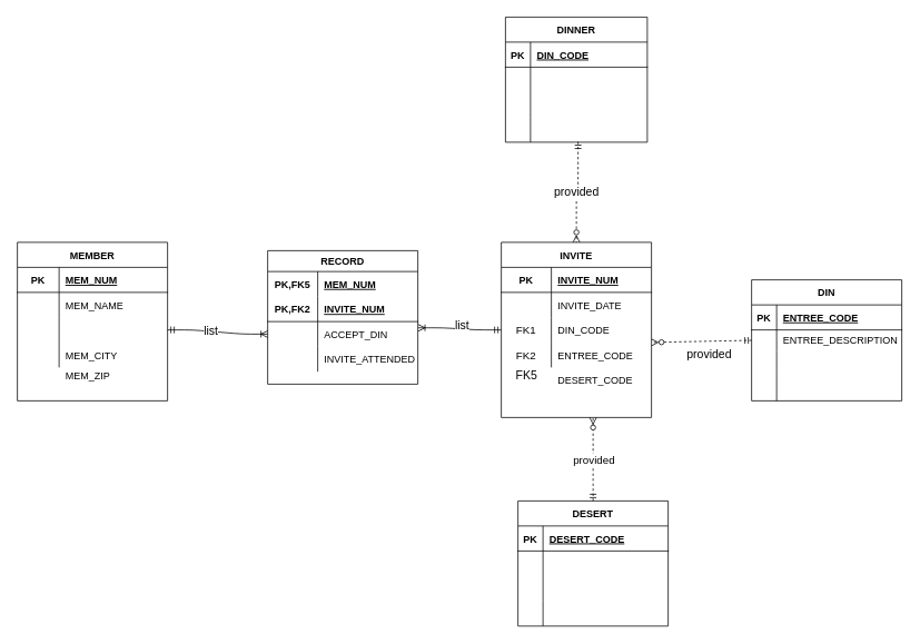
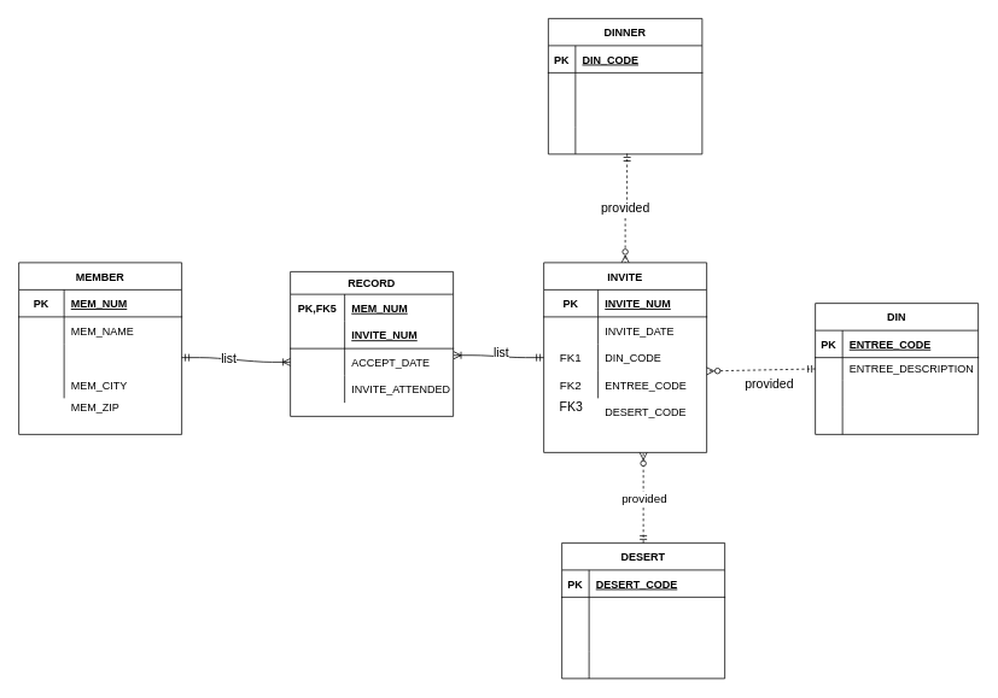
  <mxCell id="0" />
  <mxCell id="1" parent="0" />
  <mxCell id="2" value="MEMBER" style="shape=table;startSize=30;container=1;collapsible=1;childLayout=tableLayout;fixedRows=1;rowLines=0;fontStyle=1;align=center;resizeLast=1;" vertex="1" parent="1"><mxGeometry x="20" y="290" width="180" height="190" as="geometry" /></mxCell>
  <mxCell id="3" value="" style="shape=partialRectangle;collapsible=0;dropTarget=0;pointerEvents=0;fillColor=none;top=0;left=0;bottom=1;right=0;points=[[0,0.5],[1,0.5]];portConstraint=eastwest;" vertex="1" parent="2"><mxGeometry y="30" width="180" height="30" as="geometry" /></mxCell>
  <mxCell id="4" value="PK" style="shape=partialRectangle;connectable=0;fillColor=none;top=0;left=0;bottom=0;right=0;fontStyle=1;overflow=hidden;" vertex="1" parent="3"><mxGeometry width="50" height="30" as="geometry" /></mxCell>
  <mxCell id="5" value="MEM_NUM" style="shape=partialRectangle;connectable=0;fillColor=none;top=0;left=0;bottom=0;right=0;align=left;spacingLeft=6;fontStyle=5;overflow=hidden;" vertex="1" parent="3"><mxGeometry x="50" width="130" height="30" as="geometry" /></mxCell>
  <mxCell id="6" value="" style="shape=partialRectangle;collapsible=0;dropTarget=0;pointerEvents=0;fillColor=none;top=0;left=0;bottom=0;right=0;points=[[0,0.5],[1,0.5]];portConstraint=eastwest;" vertex="1" parent="2"><mxGeometry y="60" width="180" height="30" as="geometry" /></mxCell>
  <mxCell id="7" value="" style="shape=partialRectangle;connectable=0;fillColor=none;top=0;left=0;bottom=0;right=0;editable=1;overflow=hidden;" vertex="1" parent="6"><mxGeometry width="50" height="30" as="geometry" /></mxCell>
  <mxCell id="8" value="MEM_NAME" style="shape=partialRectangle;connectable=0;fillColor=none;top=0;left=0;bottom=0;right=0;align=left;spacingLeft=6;overflow=hidden;" vertex="1" parent="6"><mxGeometry x="50" width="130" height="30" as="geometry" /></mxCell>
  <mxCell id="9" value="" style="shape=partialRectangle;collapsible=0;dropTarget=0;pointerEvents=0;fillColor=none;top=0;left=0;bottom=0;right=0;points=[[0,0.5],[1,0.5]];portConstraint=eastwest;" vertex="1" parent="2"><mxGeometry y="90" width="180" height="30" as="geometry" /></mxCell>
  <mxCell id="10" value="" style="shape=partialRectangle;connectable=0;fillColor=none;top=0;left=0;bottom=0;right=0;editable=1;overflow=hidden;" vertex="1" parent="9"><mxGeometry width="50" height="30" as="geometry" /></mxCell>
  <mxCell id="11" value="" style="shape=partialRectangle;collapsible=0;dropTarget=0;pointerEvents=0;fillColor=none;top=0;left=0;bottom=0;right=0;points=[[0,0.5],[1,0.5]];portConstraint=eastwest;" vertex="1" parent="2"><mxGeometry y="120" width="180" height="30" as="geometry" /></mxCell>
  <mxCell id="12" value="" style="shape=partialRectangle;connectable=0;fillColor=none;top=0;left=0;bottom=0;right=0;editable=1;overflow=hidden;" vertex="1" parent="11"><mxGeometry width="50" height="30" as="geometry" /></mxCell>
  <mxCell id="13" value="MEM_CITY" style="shape=partialRectangle;connectable=0;fillColor=none;top=0;left=0;bottom=0;right=0;align=left;spacingLeft=6;overflow=hidden;" vertex="1" parent="11"><mxGeometry x="50" width="130" height="30" as="geometry" /></mxCell>
  <mxCell id="14" value="MEM_ZIP" style="shape=partialRectangle;connectable=0;fillColor=none;top=0;left=0;bottom=0;right=0;align=left;spacingLeft=6;overflow=hidden;" vertex="1" parent="1"><mxGeometry x="70" y="435" width="130" height="30" as="geometry" /></mxCell>
  <mxCell id="15" value="RECORD" style="shape=table;startSize=25;container=1;collapsible=1;childLayout=tableLayout;fixedRows=1;rowLines=0;fontStyle=1;align=center;resizeLast=1;" vertex="1" parent="1"><mxGeometry x="320" y="300" width="180" height="160" as="geometry" /></mxCell>
  <mxCell id="16" value="" style="shape=partialRectangle;collapsible=0;dropTarget=0;pointerEvents=0;fillColor=none;top=0;left=0;bottom=0;right=0;points=[[0,0.5],[1,0.5]];portConstraint=eastwest;" vertex="1" parent="15"><mxGeometry y="25" width="180" height="30" as="geometry" /></mxCell>
  <mxCell id="17" value="PK,FK5" style="shape=partialRectangle;connectable=0;fillColor=none;top=0;left=0;bottom=0;right=0;fontStyle=1;overflow=hidden;" vertex="1" parent="16"><mxGeometry width="60" height="30" as="geometry" /></mxCell>
  <mxCell id="18" value="MEM_NUM" style="shape=partialRectangle;connectable=0;fillColor=none;top=0;left=0;bottom=0;right=0;align=left;spacingLeft=6;fontStyle=5;overflow=hidden;" vertex="1" parent="16"><mxGeometry x="60" width="120" height="30" as="geometry" /></mxCell>
  <mxCell id="19" value="" style="shape=partialRectangle;collapsible=0;dropTarget=0;pointerEvents=0;fillColor=none;top=0;left=0;bottom=1;right=0;points=[[0,0.5],[1,0.5]];portConstraint=eastwest;" vertex="1" parent="15"><mxGeometry y="55" width="180" height="30" as="geometry" /></mxCell>
- <mxCell id="20" value="PK,FK2" style="shape=partialRectangle;connectable=0;fillColor=none;top=0;left=0;bottom=0;right=0;fontStyle=1;overflow=hidden;" vertex="1" parent="19"><mxGeometry width="60" height="30" as="geometry" /></mxCell>
  <mxCell id="21" value="INVITE_NUM" style="shape=partialRectangle;connectable=0;fillColor=none;top=0;left=0;bottom=0;right=0;align=left;spacingLeft=6;fontStyle=5;overflow=hidden;" vertex="1" parent="19"><mxGeometry x="60" width="120" height="30" as="geometry" /></mxCell>
  <mxCell id="22" value="" style="shape=partialRectangle;collapsible=0;dropTarget=0;pointerEvents=0;fillColor=none;top=0;left=0;bottom=0;right=0;points=[[0,0.5],[1,0.5]];portConstraint=eastwest;" vertex="1" parent="15"><mxGeometry y="85" width="180" height="30" as="geometry" /></mxCell>
  <mxCell id="23" value="" style="shape=partialRectangle;connectable=0;fillColor=none;top=0;left=0;bottom=0;right=0;editable=1;overflow=hidden;" vertex="1" parent="22"><mxGeometry width="60" height="30" as="geometry" /></mxCell>
- <mxCell id="24" value="ACCEPT_DIN" style="shape=partialRectangle;connectable=0;fillColor=none;top=0;left=0;bottom=0;right=0;align=left;spacingLeft=6;overflow=hidden;" vertex="1" parent="22"><mxGeometry x="60" width="120" height="30" as="geometry" /></mxCell>
+ <mxCell id="24" value="ACCEPT_DATE" style="shape=partialRectangle;connectable=0;fillColor=none;top=0;left=0;bottom=0;right=0;align=left;spacingLeft=6;overflow=hidden;" vertex="1" parent="22"><mxGeometry x="60" width="120" height="30" as="geometry" /></mxCell>
  <mxCell id="25" value="" style="shape=partialRectangle;collapsible=0;dropTarget=0;pointerEvents=0;fillColor=none;top=0;left=0;bottom=0;right=0;points=[[0,0.5],[1,0.5]];portConstraint=eastwest;" vertex="1" parent="15"><mxGeometry y="115" width="180" height="30" as="geometry" /></mxCell>
  <mxCell id="26" value="" style="shape=partialRectangle;connectable=0;fillColor=none;top=0;left=0;bottom=0;right=0;editable=1;overflow=hidden;" vertex="1" parent="25"><mxGeometry width="60" height="30" as="geometry" /></mxCell>
  <mxCell id="27" value="INVITE_ATTENDED" style="shape=partialRectangle;connectable=0;fillColor=none;top=0;left=0;bottom=0;right=0;align=left;spacingLeft=6;overflow=hidden;" vertex="1" parent="25"><mxGeometry x="60" width="120" height="30" as="geometry" /></mxCell>
  <mxCell id="28" value="INVITE" style="shape=table;startSize=30;container=1;collapsible=1;childLayout=tableLayout;fixedRows=1;rowLines=0;fontStyle=1;align=center;resizeLast=1;" vertex="1" parent="1"><mxGeometry x="600" y="290" width="180" height="210" as="geometry" /></mxCell>
  <mxCell id="29" value="" style="shape=partialRectangle;collapsible=0;dropTarget=0;pointerEvents=0;fillColor=none;top=0;left=0;bottom=1;right=0;points=[[0,0.5],[1,0.5]];portConstraint=eastwest;" vertex="1" parent="28"><mxGeometry y="30" width="180" height="30" as="geometry" /></mxCell>
  <mxCell id="30" value="PK" style="shape=partialRectangle;connectable=0;fillColor=none;top=0;left=0;bottom=0;right=0;fontStyle=1;overflow=hidden;" vertex="1" parent="29"><mxGeometry width="60" height="30" as="geometry" /></mxCell>
  <mxCell id="31" value="INVITE_NUM" style="shape=partialRectangle;connectable=0;fillColor=none;top=0;left=0;bottom=0;right=0;align=left;spacingLeft=6;fontStyle=5;overflow=hidden;" vertex="1" parent="29"><mxGeometry x="60" width="120" height="30" as="geometry" /></mxCell>
  <mxCell id="32" value="" style="shape=partialRectangle;collapsible=0;dropTarget=0;pointerEvents=0;fillColor=none;top=0;left=0;bottom=0;right=0;points=[[0,0.5],[1,0.5]];portConstraint=eastwest;" vertex="1" parent="28"><mxGeometry y="60" width="180" height="30" as="geometry" /></mxCell>
  <mxCell id="33" value="" style="shape=partialRectangle;connectable=0;fillColor=none;top=0;left=0;bottom=0;right=0;editable=1;overflow=hidden;" vertex="1" parent="32"><mxGeometry width="60" height="30" as="geometry" /></mxCell>
  <mxCell id="34" value="INVITE_DATE" style="shape=partialRectangle;connectable=0;fillColor=none;top=0;left=0;bottom=0;right=0;align=left;spacingLeft=6;overflow=hidden;" vertex="1" parent="32"><mxGeometry x="60" width="120" height="30" as="geometry" /></mxCell>
  <mxCell id="35" value="" style="shape=partialRectangle;collapsible=0;dropTarget=0;pointerEvents=0;fillColor=none;top=0;left=0;bottom=0;right=0;points=[[0,0.5],[1,0.5]];portConstraint=eastwest;" vertex="1" parent="28"><mxGeometry y="90" width="180" height="30" as="geometry" /></mxCell>
  <mxCell id="36" value="FK1" style="shape=partialRectangle;connectable=0;fillColor=none;top=0;left=0;bottom=0;right=0;editable=1;overflow=hidden;fontSize=13;" vertex="1" parent="35"><mxGeometry width="60" height="30" as="geometry" /></mxCell>
  <mxCell id="37" value="DIN_CODE" style="shape=partialRectangle;connectable=0;fillColor=none;top=0;left=0;bottom=0;right=0;align=left;spacingLeft=6;overflow=hidden;" vertex="1" parent="35"><mxGeometry x="60" width="120" height="30" as="geometry" /></mxCell>
  <mxCell id="38" value="" style="shape=partialRectangle;collapsible=0;dropTarget=0;pointerEvents=0;fillColor=none;top=0;left=0;bottom=0;right=0;points=[[0,0.5],[1,0.5]];portConstraint=eastwest;" vertex="1" parent="28"><mxGeometry y="120" width="180" height="30" as="geometry" /></mxCell>
  <mxCell id="39" value="FK2" style="shape=partialRectangle;connectable=0;fillColor=none;top=0;left=0;bottom=0;right=0;editable=1;overflow=hidden;fontSize=13;" vertex="1" parent="38"><mxGeometry width="60" height="30" as="geometry" /></mxCell>
  <mxCell id="40" value="ENTREE_CODE" style="shape=partialRectangle;connectable=0;fillColor=none;top=0;left=0;bottom=0;right=0;align=left;spacingLeft=6;overflow=hidden;" vertex="1" parent="38"><mxGeometry x="60" width="120" height="30" as="geometry" /></mxCell>
  <mxCell id="41" value="DESERT_CODE" style="shape=partialRectangle;connectable=0;fillColor=none;top=0;left=0;bottom=0;right=0;align=left;spacingLeft=6;overflow=hidden;" vertex="1" parent="1"><mxGeometry x="660" y="440" width="120" height="30" as="geometry" /></mxCell>
  <mxCell id="42" value="DINNER" style="shape=table;startSize=30;container=1;collapsible=1;childLayout=tableLayout;fixedRows=1;rowLines=0;fontStyle=1;align=center;resizeLast=1;" vertex="1" parent="1"><mxGeometry x="605" y="20" width="170" height="150" as="geometry" /></mxCell>
  <mxCell id="43" value="" style="shape=partialRectangle;collapsible=0;dropTarget=0;pointerEvents=0;fillColor=none;top=0;left=0;bottom=1;right=0;points=[[0,0.5],[1,0.5]];portConstraint=eastwest;" vertex="1" parent="42"><mxGeometry y="30" width="170" height="30" as="geometry" /></mxCell>
  <mxCell id="44" value="PK" style="shape=partialRectangle;connectable=0;fillColor=none;top=0;left=0;bottom=0;right=0;fontStyle=1;overflow=hidden;" vertex="1" parent="43"><mxGeometry width="30" height="30" as="geometry" /></mxCell>
  <mxCell id="45" value="DIN_CODE" style="shape=partialRectangle;connectable=0;fillColor=none;top=0;left=0;bottom=0;right=0;align=left;spacingLeft=6;fontStyle=5;overflow=hidden;" vertex="1" parent="43"><mxGeometry x="30" width="140" height="30" as="geometry" /></mxCell>
  <mxCell id="46" value="" style="shape=partialRectangle;collapsible=0;dropTarget=0;pointerEvents=0;fillColor=none;top=0;left=0;bottom=0;right=0;points=[[0,0.5],[1,0.5]];portConstraint=eastwest;" vertex="1" parent="42"><mxGeometry y="60" width="170" height="30" as="geometry" /></mxCell>
  <mxCell id="47" value="" style="shape=partialRectangle;connectable=0;fillColor=none;top=0;left=0;bottom=0;right=0;editable=1;overflow=hidden;" vertex="1" parent="46"><mxGeometry width="30" height="30" as="geometry" /></mxCell>
  <mxCell id="48" value="" style="shape=partialRectangle;collapsible=0;dropTarget=0;pointerEvents=0;fillColor=none;top=0;left=0;bottom=0;right=0;points=[[0,0.5],[1,0.5]];portConstraint=eastwest;" vertex="1" parent="42"><mxGeometry y="90" width="170" height="30" as="geometry" /></mxCell>
  <mxCell id="49" value="" style="shape=partialRectangle;connectable=0;fillColor=none;top=0;left=0;bottom=0;right=0;editable=1;overflow=hidden;" vertex="1" parent="48"><mxGeometry width="30" height="30" as="geometry" /></mxCell>
  <mxCell id="50" value="" style="shape=partialRectangle;connectable=0;fillColor=none;top=0;left=0;bottom=0;right=0;align=left;spacingLeft=6;overflow=hidden;" vertex="1" parent="48"><mxGeometry x="30" width="140" height="30" as="geometry" /></mxCell>
  <mxCell id="51" value="" style="shape=partialRectangle;collapsible=0;dropTarget=0;pointerEvents=0;fillColor=none;top=0;left=0;bottom=0;right=0;points=[[0,0.5],[1,0.5]];portConstraint=eastwest;" vertex="1" parent="42"><mxGeometry y="120" width="170" height="30" as="geometry" /></mxCell>
  <mxCell id="52" value="" style="shape=partialRectangle;connectable=0;fillColor=none;top=0;left=0;bottom=0;right=0;editable=1;overflow=hidden;" vertex="1" parent="51"><mxGeometry width="30" height="30" as="geometry" /></mxCell>
  <mxCell id="53" value="" style="shape=partialRectangle;connectable=0;fillColor=none;top=0;left=0;bottom=0;right=0;align=left;spacingLeft=6;overflow=hidden;" vertex="1" parent="51"><mxGeometry x="30" width="140" height="30" as="geometry" /></mxCell>
  <mxCell id="54" value="DESERT" style="shape=table;startSize=30;container=1;collapsible=1;childLayout=tableLayout;fixedRows=1;rowLines=0;fontStyle=1;align=center;resizeLast=1;" vertex="1" parent="1"><mxGeometry x="620" y="600" width="180" height="150.0" as="geometry" /></mxCell>
  <mxCell id="55" value="" style="shape=partialRectangle;collapsible=0;dropTarget=0;pointerEvents=0;fillColor=none;top=0;left=0;bottom=1;right=0;points=[[0,0.5],[1,0.5]];portConstraint=eastwest;" vertex="1" parent="54"><mxGeometry y="30" width="180" height="30" as="geometry" /></mxCell>
  <mxCell id="56" value="PK" style="shape=partialRectangle;connectable=0;fillColor=none;top=0;left=0;bottom=0;right=0;fontStyle=1;overflow=hidden;" vertex="1" parent="55"><mxGeometry width="30" height="30" as="geometry" /></mxCell>
  <mxCell id="57" value="DESERT_CODE" style="shape=partialRectangle;connectable=0;fillColor=none;top=0;left=0;bottom=0;right=0;align=left;spacingLeft=6;fontStyle=5;overflow=hidden;" vertex="1" parent="55"><mxGeometry x="30" width="150" height="30" as="geometry" /></mxCell>
  <mxCell id="58" value="" style="shape=partialRectangle;collapsible=0;dropTarget=0;pointerEvents=0;fillColor=none;top=0;left=0;bottom=0;right=0;points=[[0,0.5],[1,0.5]];portConstraint=eastwest;" vertex="1" parent="54"><mxGeometry y="60" width="180" height="30" as="geometry" /></mxCell>
  <mxCell id="59" value="" style="shape=partialRectangle;connectable=0;fillColor=none;top=0;left=0;bottom=0;right=0;editable=1;overflow=hidden;" vertex="1" parent="58"><mxGeometry width="30" height="30" as="geometry" /></mxCell>
  <mxCell id="60" value="" style="shape=partialRectangle;collapsible=0;dropTarget=0;pointerEvents=0;fillColor=none;top=0;left=0;bottom=0;right=0;points=[[0,0.5],[1,0.5]];portConstraint=eastwest;" vertex="1" parent="54"><mxGeometry y="90" width="180" height="30" as="geometry" /></mxCell>
  <mxCell id="61" value="" style="shape=partialRectangle;connectable=0;fillColor=none;top=0;left=0;bottom=0;right=0;editable=1;overflow=hidden;" vertex="1" parent="60"><mxGeometry width="30" height="30" as="geometry" /></mxCell>
  <mxCell id="62" value="" style="shape=partialRectangle;connectable=0;fillColor=none;top=0;left=0;bottom=0;right=0;align=left;spacingLeft=6;overflow=hidden;" vertex="1" parent="60"><mxGeometry x="30" width="150" height="30" as="geometry" /></mxCell>
  <mxCell id="63" value="" style="shape=partialRectangle;collapsible=0;dropTarget=0;pointerEvents=0;fillColor=none;top=0;left=0;bottom=0;right=0;points=[[0,0.5],[1,0.5]];portConstraint=eastwest;" vertex="1" parent="54"><mxGeometry y="120" width="180" height="30" as="geometry" /></mxCell>
  <mxCell id="64" value="" style="shape=partialRectangle;connectable=0;fillColor=none;top=0;left=0;bottom=0;right=0;editable=1;overflow=hidden;" vertex="1" parent="63"><mxGeometry width="30" height="30" as="geometry" /></mxCell>
  <mxCell id="65" value="" style="shape=partialRectangle;connectable=0;fillColor=none;top=0;left=0;bottom=0;right=0;align=left;spacingLeft=6;overflow=hidden;" vertex="1" parent="63"><mxGeometry x="30" width="150" height="30" as="geometry" /></mxCell>
  <mxCell id="66" value="DIN" style="shape=table;startSize=30;container=1;collapsible=1;childLayout=tableLayout;fixedRows=1;rowLines=0;fontStyle=1;align=center;resizeLast=1;" vertex="1" parent="1"><mxGeometry x="900" y="335" width="180" height="145.0" as="geometry" /></mxCell>
  <mxCell id="67" value="" style="shape=partialRectangle;collapsible=0;dropTarget=0;pointerEvents=0;fillColor=none;top=0;left=0;bottom=1;right=0;points=[[0,0.5],[1,0.5]];portConstraint=eastwest;" vertex="1" parent="66"><mxGeometry y="30" width="180" height="30" as="geometry" /></mxCell>
  <mxCell id="68" value="PK" style="shape=partialRectangle;connectable=0;fillColor=none;top=0;left=0;bottom=0;right=0;fontStyle=1;overflow=hidden;" vertex="1" parent="67"><mxGeometry width="30" height="30" as="geometry" /></mxCell>
  <mxCell id="69" value="ENTREE_CODE" style="shape=partialRectangle;connectable=0;fillColor=none;top=0;left=0;bottom=0;right=0;align=left;spacingLeft=6;fontStyle=5;overflow=hidden;" vertex="1" parent="67"><mxGeometry x="30" width="150" height="30" as="geometry" /></mxCell>
  <mxCell id="70" value="" style="shape=partialRectangle;collapsible=0;dropTarget=0;pointerEvents=0;fillColor=none;top=0;left=0;bottom=0;right=0;points=[[0,0.5],[1,0.5]];portConstraint=eastwest;" vertex="1" parent="66"><mxGeometry y="60" width="180" height="25" as="geometry" /></mxCell>
  <mxCell id="71" value="" style="shape=partialRectangle;connectable=0;fillColor=none;top=0;left=0;bottom=0;right=0;editable=1;overflow=hidden;" vertex="1" parent="70"><mxGeometry width="30" height="25" as="geometry" /></mxCell>
  <mxCell id="72" value="ENTREE_DESCRIPTION" style="shape=partialRectangle;connectable=0;fillColor=none;top=0;left=0;bottom=0;right=0;align=left;spacingLeft=6;overflow=hidden;" vertex="1" parent="70"><mxGeometry x="30" width="150" height="25" as="geometry" /></mxCell>
  <mxCell id="73" value="" style="shape=partialRectangle;collapsible=0;dropTarget=0;pointerEvents=0;fillColor=none;top=0;left=0;bottom=0;right=0;points=[[0,0.5],[1,0.5]];portConstraint=eastwest;" vertex="1" parent="66"><mxGeometry y="85" width="180" height="30" as="geometry" /></mxCell>
  <mxCell id="74" value="" style="shape=partialRectangle;connectable=0;fillColor=none;top=0;left=0;bottom=0;right=0;editable=1;overflow=hidden;" vertex="1" parent="73"><mxGeometry width="30" height="30" as="geometry" /></mxCell>
  <mxCell id="75" value="" style="shape=partialRectangle;connectable=0;fillColor=none;top=0;left=0;bottom=0;right=0;align=left;spacingLeft=6;overflow=hidden;" vertex="1" parent="73"><mxGeometry x="30" width="150" height="30" as="geometry" /></mxCell>
  <mxCell id="76" value="" style="shape=partialRectangle;collapsible=0;dropTarget=0;pointerEvents=0;fillColor=none;top=0;left=0;bottom=0;right=0;points=[[0,0.5],[1,0.5]];portConstraint=eastwest;" vertex="1" parent="66"><mxGeometry y="115" width="180" height="30" as="geometry" /></mxCell>
  <mxCell id="77" value="" style="shape=partialRectangle;connectable=0;fillColor=none;top=0;left=0;bottom=0;right=0;editable=1;overflow=hidden;" vertex="1" parent="76"><mxGeometry width="30" height="30" as="geometry" /></mxCell>
  <mxCell id="78" value="" style="shape=partialRectangle;connectable=0;fillColor=none;top=0;left=0;bottom=0;right=0;align=left;spacingLeft=6;overflow=hidden;" vertex="1" parent="76"><mxGeometry x="30" width="150" height="30" as="geometry" /></mxCell>
  <mxCell id="79" value="" style="edgeStyle=entityRelationEdgeStyle;fontSize=12;html=1;endArrow=ERoneToMany;startArrow=ERmandOne;entryX=0;entryY=0.5;entryDx=0;entryDy=0;exitX=1;exitY=0.5;exitDx=0;exitDy=0;endFill=0;" edge="1" parent="1" source="9" target="22"><mxGeometry width="100" height="100" relative="1" as="geometry"><mxPoint x="190" y="565" as="sourcePoint" /><mxPoint x="290" y="465" as="targetPoint" /></mxGeometry></mxCell>
  <mxCell id="80" value="list" style="edgeLabel;html=1;align=center;verticalAlign=middle;resizable=0;points=[];fontSize=14;" vertex="1" connectable="0" parent="79"><mxGeometry x="-0.17" y="1" relative="1" as="geometry"><mxPoint x="1" as="offset" /></mxGeometry></mxCell>
  <mxCell id="81" value="" style="edgeStyle=entityRelationEdgeStyle;fontSize=12;html=1;endArrow=ERoneToMany;startArrow=ERmandOne;entryX=1.003;entryY=0.249;entryDx=0;entryDy=0;exitX=0;exitY=0.5;exitDx=0;exitDy=0;endFill=0;entryPerimeter=0;" edge="1" parent="1" source="35" target="22"><mxGeometry width="100" height="100" relative="1" as="geometry"><mxPoint x="460" y="480" as="sourcePoint" /><mxPoint x="600" y="485" as="targetPoint" /></mxGeometry></mxCell>
  <mxCell id="82" value="list" style="edgeLabel;html=1;align=center;verticalAlign=middle;resizable=0;points=[];fontSize=14;" vertex="1" connectable="0" parent="81"><mxGeometry x="-0.17" y="1" relative="1" as="geometry"><mxPoint x="-6.95" y="-5.61" as="offset" /></mxGeometry></mxCell>
  <mxCell id="83" value="" style="edgeStyle=orthogonalEdgeStyle;fontSize=12;html=1;endArrow=ERzeroToMany;startArrow=ERmandOne;entryX=0.5;entryY=0;entryDx=0;entryDy=0;exitX=0.512;exitY=0.984;exitDx=0;exitDy=0;exitPerimeter=0;dashed=1;" edge="1" parent="1" source="51" target="28"><mxGeometry width="100" height="100" relative="1" as="geometry"><mxPoint x="695" y="220" as="sourcePoint" /><mxPoint x="600" y="170" as="targetPoint" /></mxGeometry></mxCell>
  <mxCell id="84" value="provided" style="edgeLabel;html=1;align=center;verticalAlign=middle;resizable=0;points=[];fontSize=14;" vertex="1" connectable="0" parent="83"><mxGeometry x="-0.223" y="3" relative="1" as="geometry"><mxPoint x="-5.06" y="12.25" as="offset" /></mxGeometry></mxCell>
  <mxCell id="85" value="" style="fontSize=12;html=1;endArrow=ERzeroToMany;startArrow=ERmandOne;entryX=1;entryY=0;entryDx=0;entryDy=0;dashed=1;exitX=0;exitY=0.5;exitDx=0;exitDy=0;entryPerimeter=0;" edge="1" parent="1" source="70" target="38"><mxGeometry width="100" height="100" relative="1" as="geometry"><mxPoint x="920" y="210" as="sourcePoint" /><mxPoint x="857.94" y="480" as="targetPoint" /></mxGeometry></mxCell>
  <mxCell id="86" value="provided" style="edgeLabel;html=1;align=center;verticalAlign=middle;resizable=0;points=[];fontSize=14;" vertex="1" connectable="0" parent="85"><mxGeometry x="-0.223" y="3" relative="1" as="geometry"><mxPoint x="-5.06" y="12.25" as="offset" /></mxGeometry></mxCell>
  <mxCell id="87" value="&lt;font style=&quot;font-size: 13px&quot;&gt;provided&lt;/font&gt;" style="edgeStyle=orthogonalEdgeStyle;fontSize=12;html=1;endArrow=ERzeroToMany;startArrow=ERmandOne;dashed=1;exitX=0.5;exitY=0;exitDx=0;exitDy=0;" edge="1" parent="1" source="54"><mxGeometry width="100" height="100" relative="1" as="geometry"><mxPoint x="900" y="670" as="sourcePoint" /><mxPoint x="710" y="500" as="targetPoint" /></mxGeometry></mxCell>
- <mxCell id="88" value="FK5" style="text;html=1;align=center;verticalAlign=middle;resizable=0;points=[];autosize=1;fontSize=14;" vertex="1" parent="1"><mxGeometry x="610" y="440" width="40" height="20" as="geometry" /></mxCell>
+ <mxCell id="88" value="FK3" style="text;html=1;align=center;verticalAlign=middle;resizable=0;points=[];autosize=1;fontSize=14;" vertex="1" parent="1"><mxGeometry x="610" y="440" width="40" height="20" as="geometry" /></mxCell>
